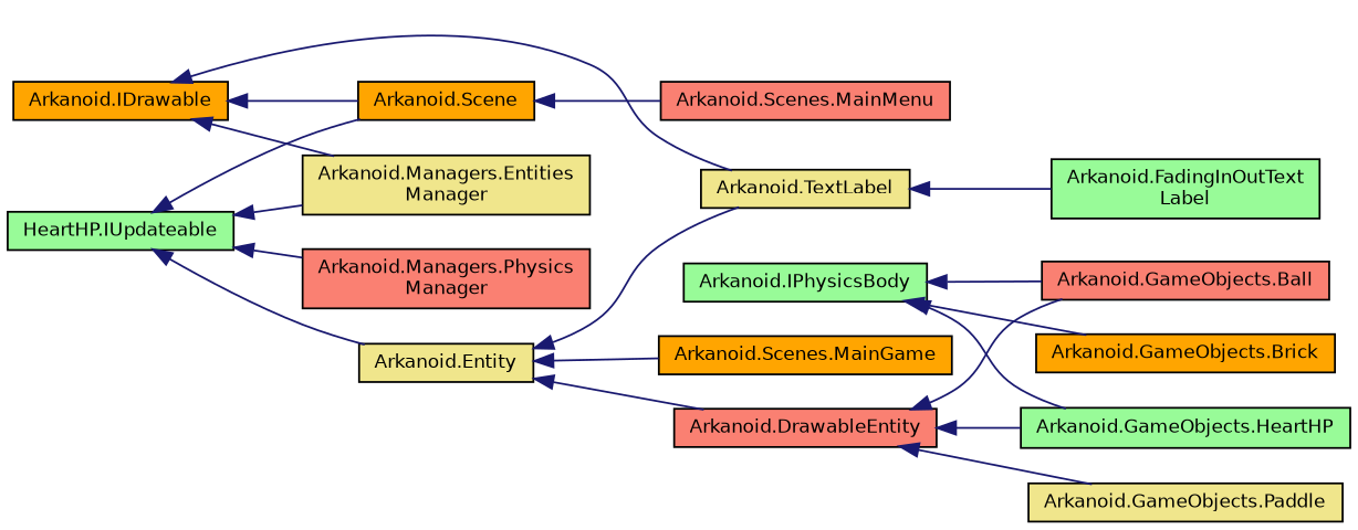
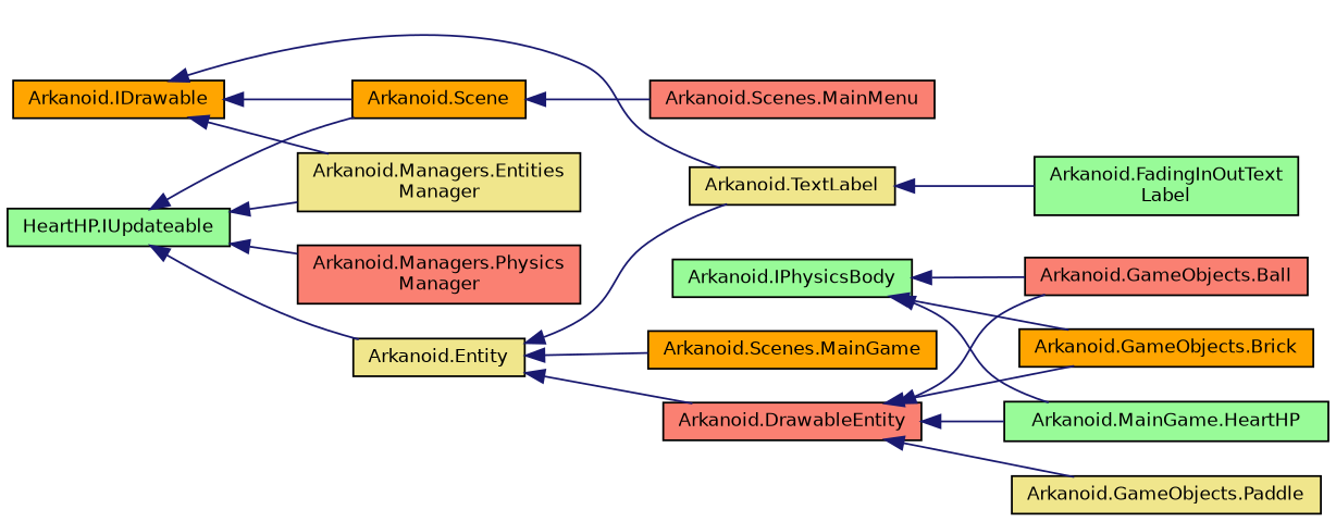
  digraph {
    rankdir=LR
    node [color=black fillcolor=orange fontname=Helvetica fontsize=10 shape=record style=filled]
    edge [color=midnightblue dir=back fontname=Helvetica fontsize=10 labelfontname=Helvetica labelfontsize=10 style=solid]
    n1 [height=0.2 label="Arkanoid.IDrawable" width=0.4]
    n2 [fillcolor=khaki height=0.2 label="Arkanoid.Managers.Entities\lManager" width=0.4]
    n3 [height=0.2 label="Arkanoid.Scene" width=0.4]
    n4 [fillcolor=khaki height=0.2 label="Arkanoid.TextLabel" width=0.4]
    n5 [fillcolor=salmon height=0.2 label="Arkanoid.DrawableEntity" width=0.4]
    n6 [fillcolor=salmon height=0.2 label="Arkanoid.GameObjects.Ball" width=0.4]
    n7 [height=0.2 label="Arkanoid.GameObjects.Brick" width=0.4]
-   n8 [fillcolor=palegreen height=0.2 label="Arkanoid.GameObjects.HeartHP" width=0.4]
+   n8 [fillcolor=palegreen height=0.2 label="Arkanoid.MainGame.HeartHP" width=0.4]
    n9 [fillcolor=khaki height=0.2 label="Arkanoid.GameObjects.Paddle" width=0.4]
    n10 [fillcolor=salmon height=0.2 label="Arkanoid.Scenes.MainMenu" width=0.4]
    n11 [fillcolor=palegreen height=0.2 label="Arkanoid.FadingInOutText\lLabel" width=0.4]
    n12 [height=0.2 label="Arkanoid.Scenes.MainGame" width=0.4]
    n13 [fillcolor=palegreen height=0.2 label="Arkanoid.IPhysicsBody" width=0.4]
    n14 [fillcolor=palegreen height=0.2 label="HeartHP.IUpdateable" width=0.4]
    n15 [fillcolor=khaki height=0.2 label="Arkanoid.Entity" width=0.4]
    n16 [fillcolor=salmon height=0.2 label="Arkanoid.Managers.Physics\lManager" width=0.4]
    n1 -> n2
    n1 -> n3
    n1 -> n4
    n3 -> n10
    n4 -> n11
    n5 -> n6
+   n5 -> n7
    n5 -> n8
    n5 -> n9
    n13 -> n6
    n13 -> n7
    n13 -> n8
    n14 -> n2
    n14 -> n3
    n14 -> n15
    n14 -> n16
    n15 -> n4
    n15 -> n5
    n15 -> n12
  }
